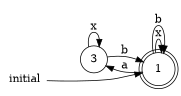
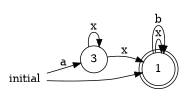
  digraph {
    rankdir=LR
    n1 [label=3 shape=circle]
    1 [shape=doublecircle]
    initial [shape=plaintext]
    n1 -> n1 [label=x]
-   n1 -> 1 [label=b]
-   1 -> n1 [label=a]
+   n1 -> 1 [label=x]
+   initial -> n1 [label=a]
    1 -> 1 [label=x]
    1 -> 1 [label=b]
    initial -> 1
  }
